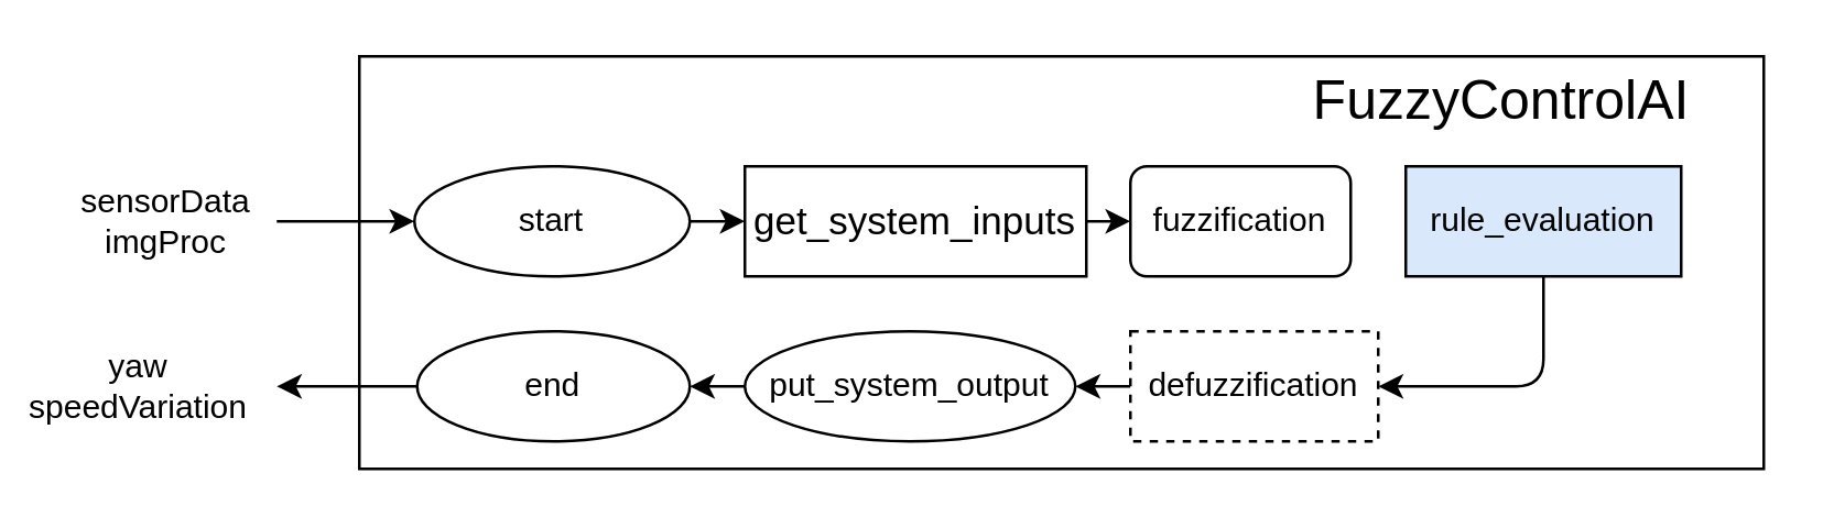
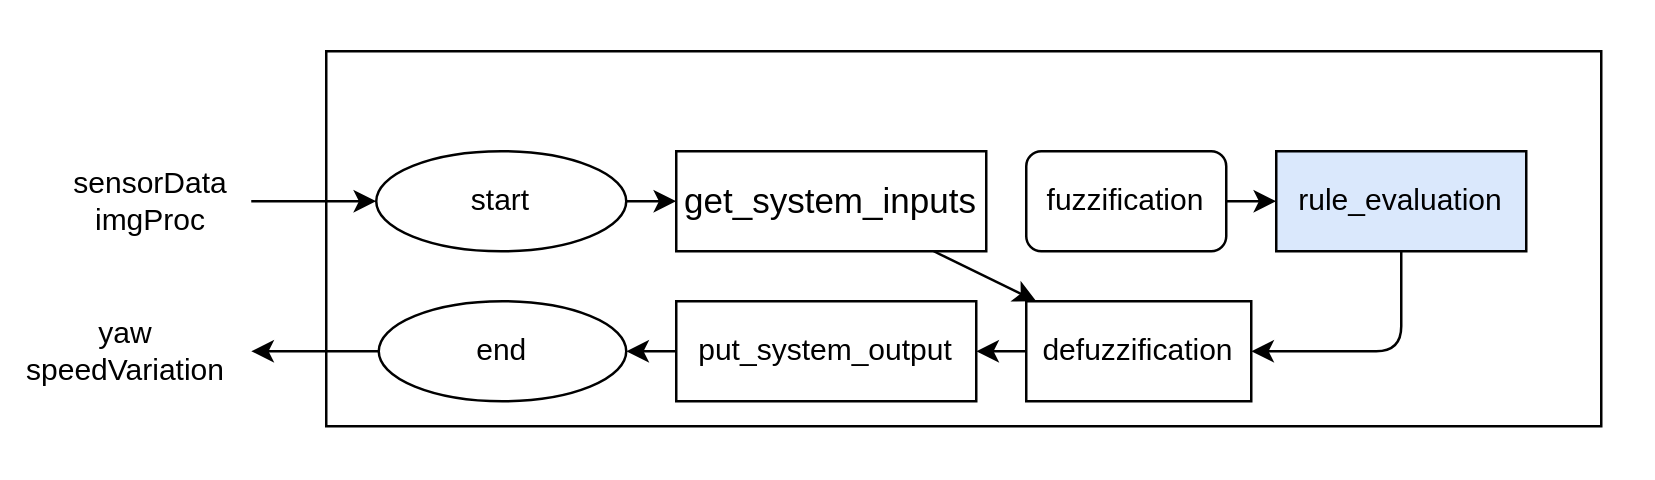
  <mxCell id="0" />
  <mxCell id="1" parent="0" />
  <mxCell id="2" value="" style="rounded=0;whiteSpace=wrap;html=1;fillColor=none;strokeColor=#000000;fontColor=#000000;" parent="1" vertex="1"><mxGeometry x="130" y="20" width="510" height="150" as="geometry" /></mxCell>
  <mxCell id="3" style="edgeStyle=none;html=1;startArrow=classic;startFill=1;endArrow=none;endFill=0;strokeColor=#000000;fontColor=#000000;" parent="1" source="4" edge="1"><mxGeometry relative="1" as="geometry"><mxPoint x="100" y="80" as="targetPoint" /></mxGeometry></mxCell>
  <mxCell id="4" value="start" style="ellipse;whiteSpace=wrap;html=1;fontColor=#000000;strokeColor=#000000;fillColor=default;gradientColor=none;" parent="1" vertex="1"><mxGeometry x="150" y="60" width="100" height="40" as="geometry" /></mxCell>
- <mxCell id="5" value="&lt;span style=&quot;font-size: 20px;&quot;&gt;FuzzyControlAI&lt;/span&gt;" style="text;html=1;strokeColor=none;fillColor=none;align=center;verticalAlign=middle;whiteSpace=wrap;rounded=0;fontColor=#000000;fontSize=20;" parent="1" vertex="1"><mxGeometry x="470" y="20" width="150" height="30" as="geometry" /></mxCell>
  <mxCell id="6" style="edgeStyle=none;html=1;strokeColor=#000000;fontColor=#000000;" parent="1" target="8" edge="1"><mxGeometry relative="1" as="geometry"><mxPoint x="250" y="80" as="sourcePoint" /></mxGeometry></mxCell>
- <mxCell id="7" style="edgeStyle=none;html=1;strokeColor=#000000;fontColor=#000000;" parent="1" source="8" target="10" edge="1"><mxGeometry relative="1" as="geometry" /></mxCell>
+ <mxCell id="7" style="edgeStyle=none;html=1;strokeColor=#000000;fontColor=#000000;" parent="1" source="8" target="14" edge="1"><mxGeometry relative="1" as="geometry" /></mxCell>
  <mxCell id="8" value="&lt;span style=&quot;font-size: 14px&quot;&gt;get_system_&lt;/span&gt;&lt;span style=&quot;font-size: 14px&quot;&gt;inputs&lt;/span&gt;" style="rounded=0;whiteSpace=wrap;html=1;strokeColor=#000000;fontColor=#000000;" parent="1" vertex="1"><mxGeometry x="270" y="60" width="124" height="40" as="geometry" /></mxCell>
+ <mxCell id="9" style="edgeStyle=orthogonalEdgeStyle;html=1;strokeColor=#000000;fontColor=#000000;" parent="1" source="10" target="12" edge="1"><mxGeometry relative="1" as="geometry" /></mxCell>
  <mxCell id="10" value="fuzzification" style="whiteSpace=wrap;html=1;strokeColor=#000000;fontColor=#000000;rounded=1;" parent="1" vertex="1"><mxGeometry x="410" y="60" width="80" height="40" as="geometry" /></mxCell>
  <mxCell id="11" style="edgeStyle=orthogonalEdgeStyle;html=1;strokeColor=#000000;fontColor=#000000;" parent="1" source="12" target="14" edge="1"><mxGeometry relative="1" as="geometry"><Array as="points"><mxPoint x="560" y="140" /></Array></mxGeometry></mxCell>
  <mxCell id="12" value="rule_evaluation" style="rounded=0;whiteSpace=wrap;html=1;strokeColor=#000000;fontColor=#000000;fillColor=#dae8fc;" parent="1" vertex="1"><mxGeometry x="510" y="60" width="100" height="40" as="geometry" /></mxCell>
  <mxCell id="13" style="edgeStyle=none;html=1;entryX=1;entryY=0.5;entryDx=0;entryDy=0;strokeColor=#000000;fontColor=#000000;" parent="1" source="14" target="16" edge="1"><mxGeometry relative="1" as="geometry" /></mxCell>
- <mxCell id="14" value="defuzzification" style="rounded=0;whiteSpace=wrap;html=1;strokeColor=#000000;fontColor=#000000;dashed=1;" parent="1" vertex="1"><mxGeometry x="410" y="120" width="90" height="40" as="geometry" /></mxCell>
+ <mxCell id="14" value="defuzzification" style="rounded=0;whiteSpace=wrap;html=1;strokeColor=#000000;fontColor=#000000;" parent="1" vertex="1"><mxGeometry x="410" y="120" width="90" height="40" as="geometry" /></mxCell>
  <mxCell id="15" style="edgeStyle=none;html=1;startArrow=none;startFill=0;endArrow=classic;endFill=1;strokeColor=#000000;fontColor=#000000;" parent="1" source="16" target="18" edge="1"><mxGeometry relative="1" as="geometry" /></mxCell>
- <mxCell id="16" value="put_system_output" style="ellipse;whiteSpace=wrap;html=1;strokeColor=#000000;fontColor=#000000;" parent="1" vertex="1"><mxGeometry x="270" y="120" width="120" height="40" as="geometry" /></mxCell>
+ <mxCell id="16" value="put_system_output" style="rounded=0;whiteSpace=wrap;html=1;strokeColor=#000000;fontColor=#000000;" parent="1" vertex="1"><mxGeometry x="270" y="120" width="120" height="40" as="geometry" /></mxCell>
  <mxCell id="17" style="edgeStyle=none;html=1;startArrow=none;startFill=0;endArrow=classic;endFill=1;strokeColor=#000000;fontColor=#000000;" parent="1" source="18" edge="1"><mxGeometry relative="1" as="geometry"><mxPoint x="100" y="140" as="targetPoint" /></mxGeometry></mxCell>
  <mxCell id="18" value="end" style="ellipse;whiteSpace=wrap;html=1;fontColor=#000000;strokeColor=#000000;fillColor=default;gradientColor=none;" parent="1" vertex="1"><mxGeometry x="151" y="120" width="99" height="40" as="geometry" /></mxCell>
  <mxCell id="19" value="sensorData&lt;br&gt;imgProc" style="text;html=1;strokeColor=none;fillColor=none;align=center;verticalAlign=middle;whiteSpace=wrap;rounded=0;fontColor=#000000;" parent="1" vertex="1"><mxGeometry x="30" y="65" width="60" height="30" as="geometry" /></mxCell>
  <mxCell id="20" value="yaw&lt;br&gt;speedVariation" style="text;html=1;strokeColor=none;fillColor=none;align=center;verticalAlign=middle;whiteSpace=wrap;rounded=0;fontColor=#000000;" parent="1" vertex="1"><mxGeometry x="20" y="125" width="60" height="30" as="geometry" /></mxCell>
